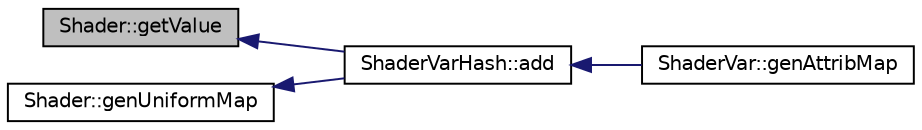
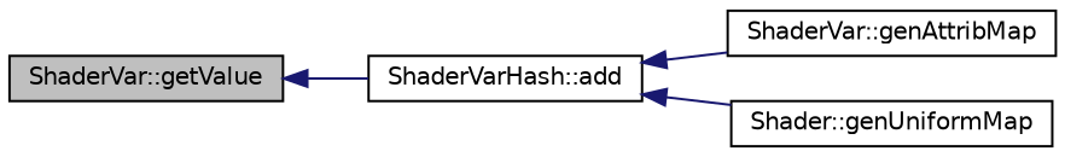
  digraph {
    rankdir=LR
    node [color=black fillcolor=white fontname=Helvetica fontsize=10 shape=record style=filled]
    edge [color=midnightblue dir=back fontname=Helvetica fontsize=10 labelfontname=Helvetica labelfontsize=10 style=solid]
-   n1 [fillcolor=grey75 fontcolor=black height=0.2 label="Shader::getValue" width=0.4]
+   n1 [fillcolor=grey75 fontcolor=black height=0.2 label="ShaderVar::getValue" width=0.4]
    n2 [height=0.2 label="ShaderVarHash::add" width=0.4]
    n3 [height=0.2 label="ShaderVar::genAttribMap" width=0.4]
    n4 [height=0.2 label="Shader::genUniformMap" width=0.4]
    n1 -> n2
    n2 -> n3
-   n4 -> n2
+   n2 -> n4
  }
